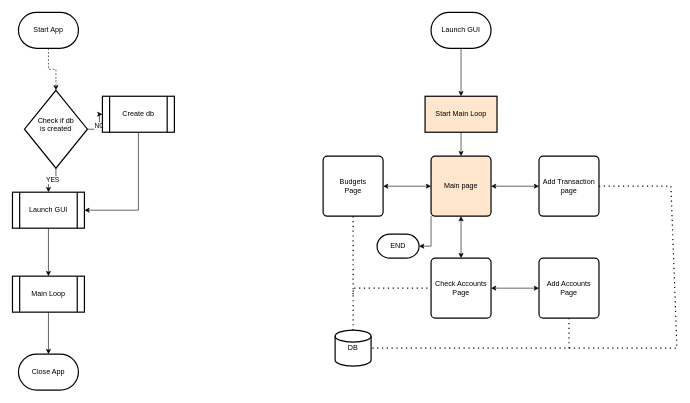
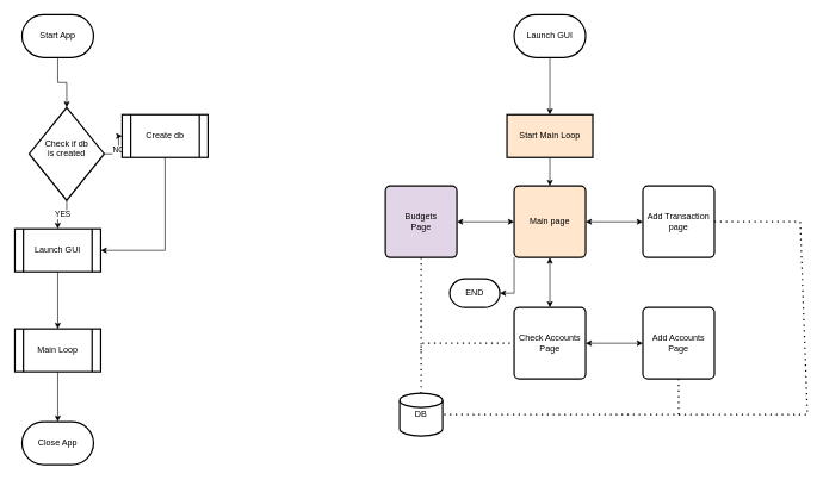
  <mxCell id="0" />
  <mxCell id="1" parent="0" />
- <mxCell id="2" value="" style="edgeStyle=orthogonalEdgeStyle;rounded=0;orthogonalLoop=1;jettySize=auto;html=1;dashed=1;" edge="1" parent="1" source="3" target="6"><mxGeometry relative="1" as="geometry" /></mxCell>
+ <mxCell id="2" value="" style="edgeStyle=orthogonalEdgeStyle;rounded=0;orthogonalLoop=1;jettySize=auto;html=1;" edge="1" parent="1" source="3" target="6"><mxGeometry relative="1" as="geometry" /></mxCell>
  <mxCell id="3" value="Start App" style="strokeWidth=2;html=1;shape=mxgraph.flowchart.terminator;whiteSpace=wrap;" vertex="1" parent="1"><mxGeometry x="30" y="20" width="100" height="60" as="geometry" /></mxCell>
  <mxCell id="4" value="NO" style="edgeStyle=orthogonalEdgeStyle;rounded=0;orthogonalLoop=1;jettySize=auto;html=1;" edge="1" parent="1" source="6" target="8"><mxGeometry relative="1" as="geometry" /></mxCell>
  <mxCell id="5" value="YES" style="edgeStyle=orthogonalEdgeStyle;rounded=0;orthogonalLoop=1;jettySize=auto;html=1;" edge="1" parent="1" source="6" target="10"><mxGeometry relative="1" as="geometry" /></mxCell>
  <mxCell id="6" value="&#10;&lt;span style=&quot;color: rgb(0, 0, 0); font-family: Helvetica; font-size: 12px; font-style: normal; font-variant-ligatures: normal; font-variant-caps: normal; font-weight: 400; letter-spacing: normal; orphans: 2; text-align: center; text-indent: 0px; text-transform: none; widows: 2; word-spacing: 0px; -webkit-text-stroke-width: 0px; white-space: normal; background-color: rgb(251, 251, 251); text-decoration-thickness: initial; text-decoration-style: initial; text-decoration-color: initial; display: inline !important; float: none;&quot;&gt;Check if db&lt;/span&gt;&lt;div style=&quot;forced-color-adjust: none; color: rgb(0, 0, 0); font-family: Helvetica; font-size: 12px; font-style: normal; font-variant-ligatures: normal; font-variant-caps: normal; font-weight: 400; letter-spacing: normal; orphans: 2; text-align: center; text-indent: 0px; text-transform: none; widows: 2; word-spacing: 0px; -webkit-text-stroke-width: 0px; white-space: normal; background-color: rgb(251, 251, 251); text-decoration-thickness: initial; text-decoration-style: initial; text-decoration-color: initial;&quot;&gt;is created&lt;/div&gt;&#10;&#10;" style="rhombus;whiteSpace=wrap;html=1;strokeWidth=2;" vertex="1" parent="1"><mxGeometry x="40" y="150" width="105" height="130" as="geometry" /></mxCell>
  <mxCell id="7" style="edgeStyle=orthogonalEdgeStyle;rounded=0;orthogonalLoop=1;jettySize=auto;html=1;entryX=1;entryY=0.5;entryDx=0;entryDy=0;" edge="1" parent="1" source="8" target="10"><mxGeometry relative="1" as="geometry"><Array as="points"><mxPoint x="230" y="350" /></Array></mxGeometry></mxCell>
  <mxCell id="8" value="Create db" style="shape=process;whiteSpace=wrap;html=1;backgroundOutline=1;strokeWidth=2;" vertex="1" parent="1"><mxGeometry x="170" y="160" width="120" height="60" as="geometry" /></mxCell>
  <mxCell id="9" value="" style="edgeStyle=orthogonalEdgeStyle;rounded=0;orthogonalLoop=1;jettySize=auto;html=1;" edge="1" parent="1" source="10" target="12"><mxGeometry relative="1" as="geometry" /></mxCell>
  <mxCell id="10" value="Launch GUI" style="shape=process;whiteSpace=wrap;html=1;backgroundOutline=1;strokeWidth=2;" vertex="1" parent="1"><mxGeometry x="20" y="320" width="120" height="60" as="geometry" /></mxCell>
  <mxCell id="11" value="" style="edgeStyle=orthogonalEdgeStyle;rounded=0;orthogonalLoop=1;jettySize=auto;html=1;" edge="1" parent="1" source="12" target="13"><mxGeometry relative="1" as="geometry" /></mxCell>
  <mxCell id="12" value="Main Loop" style="shape=process;whiteSpace=wrap;html=1;backgroundOutline=1;strokeWidth=2;" vertex="1" parent="1"><mxGeometry x="20" y="460" width="120" height="60" as="geometry" /></mxCell>
  <mxCell id="13" value="Close App" style="strokeWidth=2;html=1;shape=mxgraph.flowchart.terminator;whiteSpace=wrap;" vertex="1" parent="1"><mxGeometry x="30" y="590" width="100" height="60" as="geometry" /></mxCell>
  <mxCell id="14" value="" style="edgeStyle=orthogonalEdgeStyle;rounded=0;orthogonalLoop=1;jettySize=auto;html=1;" edge="1" parent="1" source="15" target="17"><mxGeometry relative="1" as="geometry" /></mxCell>
  <mxCell id="15" value="Launch GUI" style="strokeWidth=2;html=1;shape=mxgraph.flowchart.terminator;whiteSpace=wrap;" vertex="1" parent="1"><mxGeometry x="718" y="20" width="100" height="60" as="geometry" /></mxCell>
  <mxCell id="16" value="" style="edgeStyle=orthogonalEdgeStyle;rounded=0;orthogonalLoop=1;jettySize=auto;html=1;" edge="1" parent="1" source="17" target="21"><mxGeometry relative="1" as="geometry" /></mxCell>
  <mxCell id="17" value="Start Main Loop" style="whiteSpace=wrap;html=1;strokeWidth=2;fillColor=#ffe6cc;" vertex="1" parent="1"><mxGeometry x="708" y="160" width="120" height="60" as="geometry" /></mxCell>
  <mxCell id="18" value="" style="edgeStyle=orthogonalEdgeStyle;rounded=0;orthogonalLoop=1;jettySize=auto;html=1;anchorPointDirection=0;startArrow=classic;startFill=1;snapToPoint=1;" edge="1" parent="1" source="21" target="22"><mxGeometry relative="1" as="geometry" /></mxCell>
  <mxCell id="19" value="" style="edgeStyle=orthogonalEdgeStyle;rounded=0;orthogonalLoop=1;jettySize=auto;html=1;startArrow=classic;startFill=1;" edge="1" parent="1" source="21" target="24"><mxGeometry relative="1" as="geometry" /></mxCell>
  <mxCell id="20" value="" style="edgeStyle=orthogonalEdgeStyle;rounded=0;orthogonalLoop=1;jettySize=auto;html=1;startArrow=classic;startFill=1;" edge="1" parent="1" source="21" target="25"><mxGeometry relative="1" as="geometry" /></mxCell>
  <mxCell id="21" value="Main page" style="rounded=1;whiteSpace=wrap;html=1;absoluteArcSize=1;arcSize=14;strokeWidth=2;fillColor=#ffe6cc;" vertex="1" parent="1"><mxGeometry x="718" y="260" width="100" height="100" as="geometry" /></mxCell>
  <mxCell id="22" value="Add Transaction&lt;div&gt;page&lt;/div&gt;" style="rounded=1;whiteSpace=wrap;html=1;absoluteArcSize=1;arcSize=14;strokeWidth=2;" vertex="1" parent="1"><mxGeometry x="898" y="260" width="100" height="100" as="geometry" /></mxCell>
  <mxCell id="23" value="" style="edgeStyle=orthogonalEdgeStyle;rounded=0;orthogonalLoop=1;jettySize=auto;html=1;startArrow=classic;startFill=1;" edge="1" parent="1" source="24" target="26"><mxGeometry relative="1" as="geometry" /></mxCell>
  <mxCell id="24" value="Check Accounts&lt;div&gt;Page&lt;/div&gt;" style="rounded=1;whiteSpace=wrap;html=1;absoluteArcSize=1;arcSize=14;strokeWidth=2;" vertex="1" parent="1"><mxGeometry x="718" y="430" width="100" height="100" as="geometry" /></mxCell>
- <mxCell id="25" value="Budgets&lt;div&gt;Page&lt;/div&gt;" style="rounded=1;whiteSpace=wrap;html=1;absoluteArcSize=1;arcSize=14;strokeWidth=2;" vertex="1" parent="1"><mxGeometry x="538" y="260" width="100" height="100" as="geometry" /></mxCell>
+ <mxCell id="25" value="Budgets&lt;div&gt;Page&lt;/div&gt;" style="rounded=1;whiteSpace=wrap;html=1;absoluteArcSize=1;arcSize=14;strokeWidth=2;fillColor=#e1d5e7;" vertex="1" parent="1"><mxGeometry x="538" y="260" width="100" height="100" as="geometry" /></mxCell>
  <mxCell id="26" value="Add Accounts&lt;div&gt;Page&lt;/div&gt;" style="rounded=1;whiteSpace=wrap;html=1;absoluteArcSize=1;arcSize=14;strokeWidth=2;" vertex="1" parent="1"><mxGeometry x="898" y="430" width="100" height="100" as="geometry" /></mxCell>
  <mxCell id="27" value="DB" style="strokeWidth=2;html=1;shape=mxgraph.flowchart.database;whiteSpace=wrap;" vertex="1" parent="1"><mxGeometry x="558" y="550" width="60" height="60" as="geometry" /></mxCell>
  <mxCell id="28" value="" style="endArrow=none;dashed=1;html=1;dashPattern=1 3;strokeWidth=2;rounded=0;entryX=1;entryY=0.5;entryDx=0;entryDy=0;entryPerimeter=0;" edge="1" parent="1" target="27"><mxGeometry width="50" height="50" relative="1" as="geometry"><mxPoint x="998" y="310" as="sourcePoint" /><mxPoint x="1128" y="627" as="targetPoint" /><Array as="points"><mxPoint x="1118" y="310" /><mxPoint x="1128" y="580" /></Array></mxGeometry></mxCell>
  <mxCell id="29" value="" style="endArrow=none;dashed=1;html=1;dashPattern=1 3;strokeWidth=2;rounded=0;entryX=0.5;entryY=1;entryDx=0;entryDy=0;" edge="1" parent="1" target="26"><mxGeometry width="50" height="50" relative="1" as="geometry"><mxPoint x="948" y="580" as="sourcePoint" /><mxPoint x="638" y="260" as="targetPoint" /></mxGeometry></mxCell>
  <mxCell id="30" value="" style="endArrow=none;dashed=1;html=1;dashPattern=1 3;strokeWidth=2;rounded=0;entryX=0;entryY=0.5;entryDx=0;entryDy=0;exitX=0.5;exitY=0;exitDx=0;exitDy=0;exitPerimeter=0;" edge="1" parent="1" source="27" target="24"><mxGeometry width="50" height="50" relative="1" as="geometry"><mxPoint x="958" y="590" as="sourcePoint" /><mxPoint x="958" y="540" as="targetPoint" /><Array as="points"><mxPoint x="588" y="480" /></Array></mxGeometry></mxCell>
  <mxCell id="31" value="" style="endArrow=none;dashed=1;html=1;dashPattern=1 3;strokeWidth=2;rounded=0;entryX=0.5;entryY=1;entryDx=0;entryDy=0;" edge="1" parent="1" target="25"><mxGeometry width="50" height="50" relative="1" as="geometry"><mxPoint x="588" y="490" as="sourcePoint" /><mxPoint x="968" y="550" as="targetPoint" /></mxGeometry></mxCell>
  <mxCell id="32" style="edgeStyle=orthogonalEdgeStyle;rounded=0;orthogonalLoop=1;jettySize=auto;html=1;entryX=0;entryY=1;entryDx=0;entryDy=0;startArrow=classic;startFill=1;endArrow=none;endFill=0;" edge="1" parent="1" source="33" target="21"><mxGeometry relative="1" as="geometry" /></mxCell>
  <mxCell id="33" value="END" style="strokeWidth=2;html=1;shape=mxgraph.flowchart.terminator;whiteSpace=wrap;" vertex="1" parent="1"><mxGeometry x="628" y="390" width="70" height="40" as="geometry" /></mxCell>
